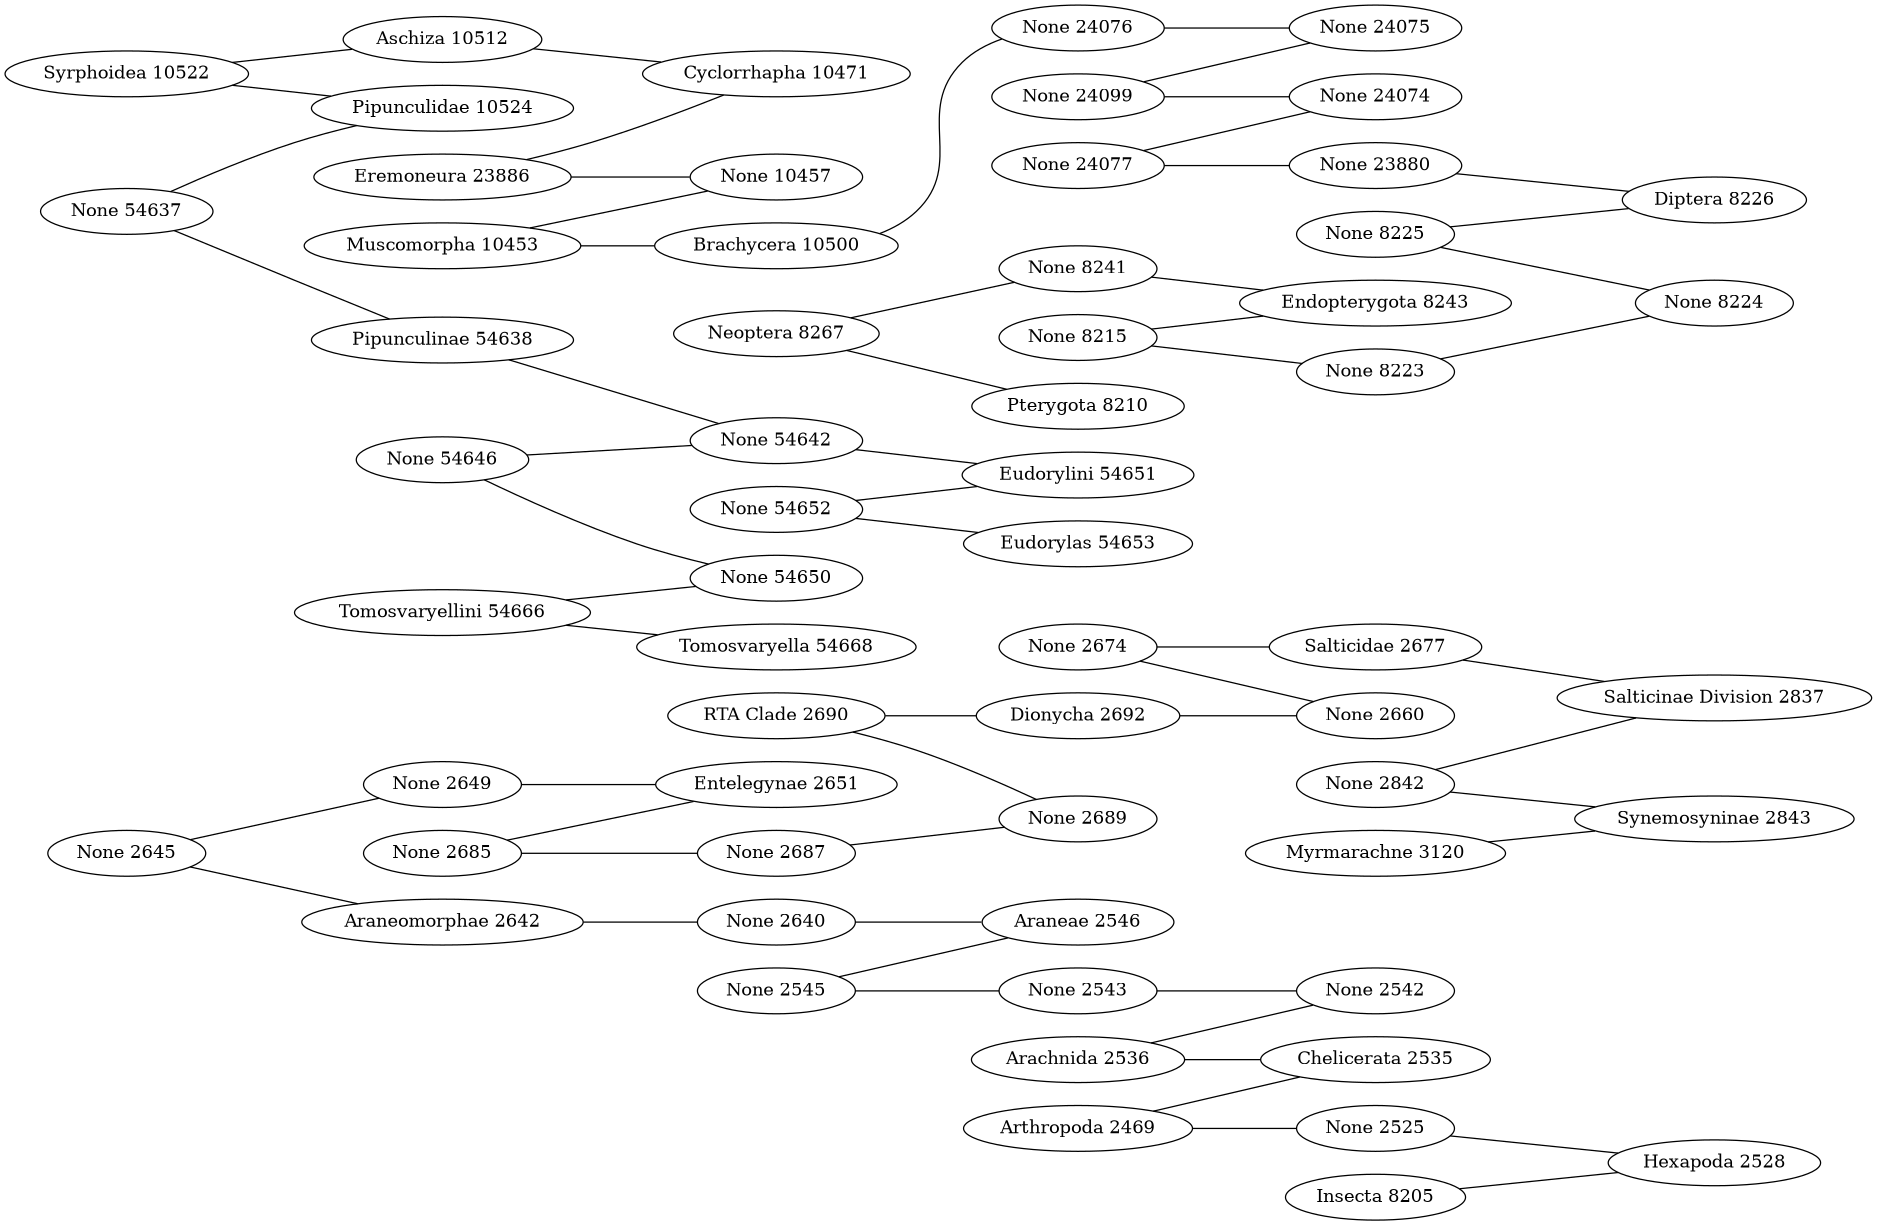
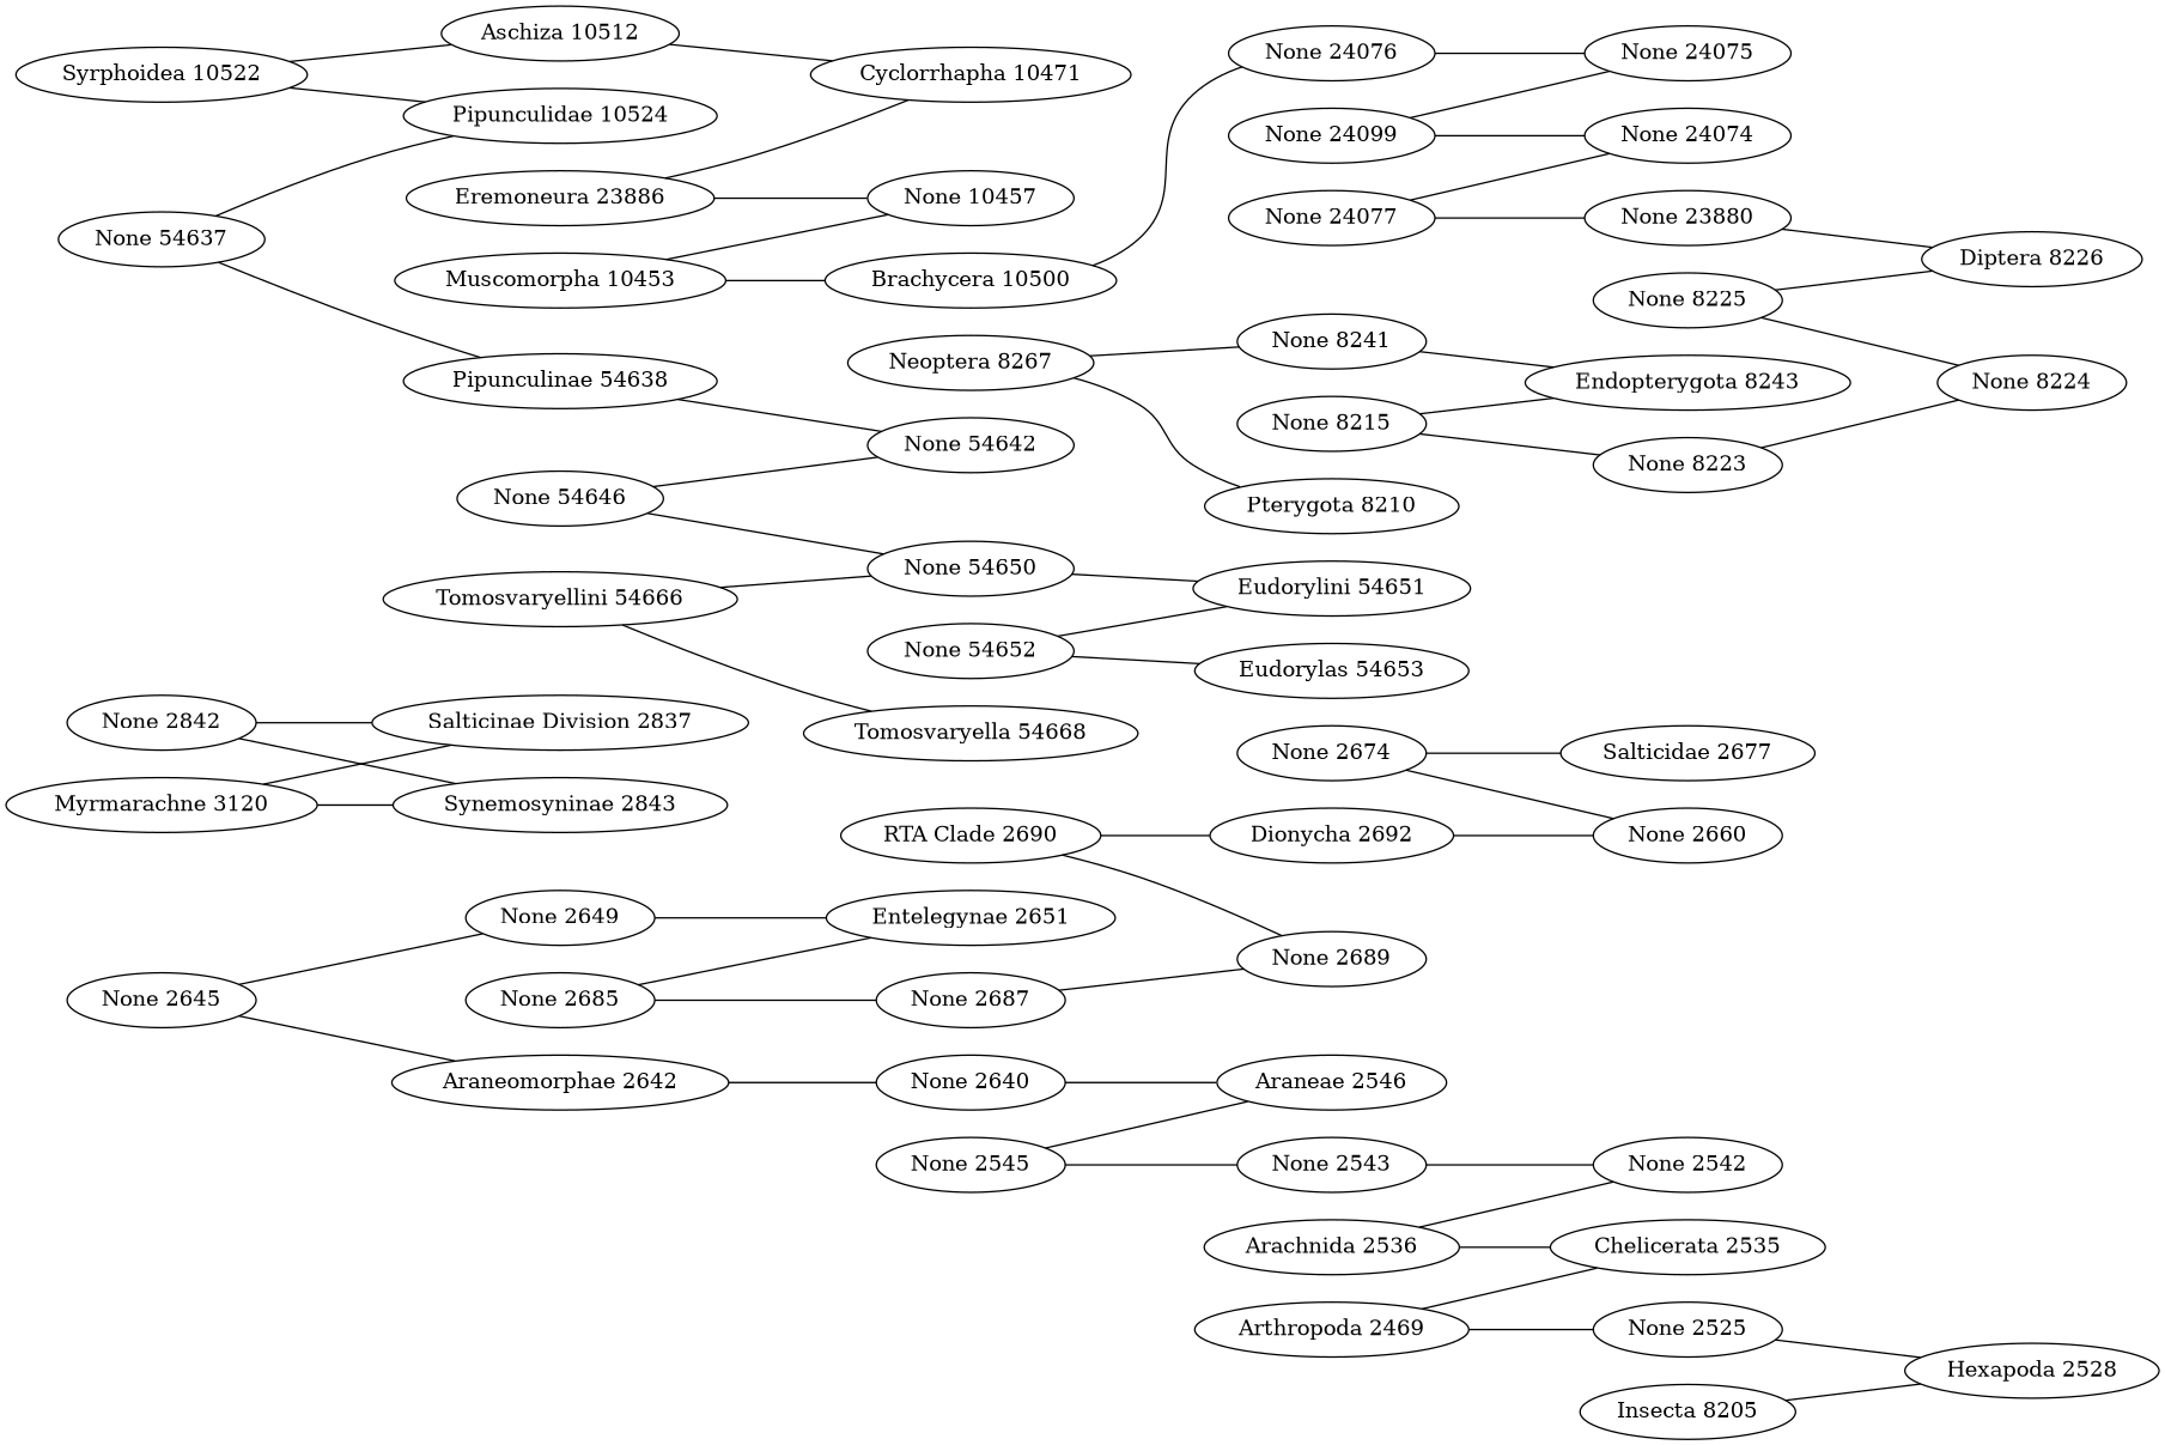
  strict graph {
    fontname="DejaVu Serif"
    rankdir=LR
    node [fontname="DejaVu Serif" level=1 weight=0]
    edge [fontname="DejaVu Serif" level=1]
    n1 [label="None 2674"]
    n2 [label="Salticidae 2677"]
    n3 [label="None 2660"]
    n4 [label="Salticinae Division 2837"]
    n5 [label="None 2842"]
    n6 [label="Synemosyninae 2843"]
    n7 [label="Syrphoidea 10522"]
    n8 [label="Aschiza 10512"]
    n9 [label="Pipunculidae 10524"]
    n10 [label="Cyclorrhapha 10471"]
    n11 [label="None 2545"]
    n12 [label="None 2543"]
    n13 [label="Araneae 2546"]
    n14 [label="None 2542"]
    n15 [label="Tomosvaryellini 54666"]
    n16 [label="Tomosvaryella 54668"]
    n17 [label="None 54650"]
    n18 [label="Eudorylini 54651"]
    n19 [label="Insecta 8205"]
    n20 [label="Hexapoda 2528"]
    n21 [label="Muscomorpha 10453"]
    n22 [label="None 10457"]
    n23 [label="Brachycera 10500"]
    n24 [label="None 24076"]
    n25 [label="None 24075"]
    n26 [label="Neoptera 8267"]
    n27 [label="None 8241"]
    n28 [label="Pterygota 8210"]
    n29 [label="Endopterygota 8243"]
    n30 [label="None 54646"]
    n31 [label="None 54642"]
    n32 [label="None 54652"]
    n33 [label="Eudorylas 54653"]
    n34 [label="None 24077"]
    n35 [label="None 23880"]
    n36 [label="None 24074"]
    n37 [label="Diptera 8226"]
    n38 [label="None 54637"]
    n39 [label="Pipunculinae 54638"]
    n40 [label="None 2645"]
    n41 [label="Araneomorphae 2642"]
    n42 [label="None 2649"]
    n43 [label="None 2640"]
    n44 [label="Entelegynae 2651"]
    n45 [label="None 8225"]
    n46 [label="None 8224"]
    n47 [label="Eremoneura 23886"]
    n48 [label="None 8215"]
    n49 [label="None 8223"]
    n50 [label="Arthropoda 2469"]
    n51 [label="Chelicerata 2535"]
    n52 [label="None 2525"]
    n53 [label="Arachnida 2536"]
    n54 [label="None 24099"]
    n55 [label="None 2685"]
    n56 [label="None 2687"]
    n57 [label="None 2689"]
    n58 [label="RTA Clade 2690"]
    n59 [label="Dionycha 2692"]
    n60 [label="Myrmarachne 3120"]
    n1 -- n2
    n1 -- n3
-   n2 -- n4
+   n60 -- n4
    n5 -- n4
    n5 -- n6
    n7 -- n8
    n7 -- n9
    n8 -- n10
    n11 -- n12
    n11 -- n13
    n12 -- n14
    n15 -- n16
    n15 -- n17
-   n31 -- n18
+   n17 -- n18
    n19 -- n20
    n21 -- n22
    n21 -- n23
    n23 -- n24
    n24 -- n25
    n26 -- n27
    n26 -- n28
    n27 -- n29
    n30 -- n17
    n30 -- n31
    n32 -- n18
    n32 -- n33
    n34 -- n35
    n34 -- n36
    n35 -- n37
    n38 -- n9
    n38 -- n39
    n39 -- n31
    n40 -- n41
    n40 -- n42
    n41 -- n43
    n42 -- n44
    n43 -- n13
    n45 -- n37
    n45 -- n46
    n47 -- n10
    n47 -- n22
    n48 -- n29
    n48 -- n49
    n49 -- n46
    n50 -- n51
    n50 -- n52
    n52 -- n20
    n53 -- n14
    n53 -- n51
    n54 -- n25
    n54 -- n36
    n55 -- n44
    n55 -- n56
    n56 -- n57
    n58 -- n57
    n58 -- n59
    n59 -- n3
    n60 -- n6
  }
